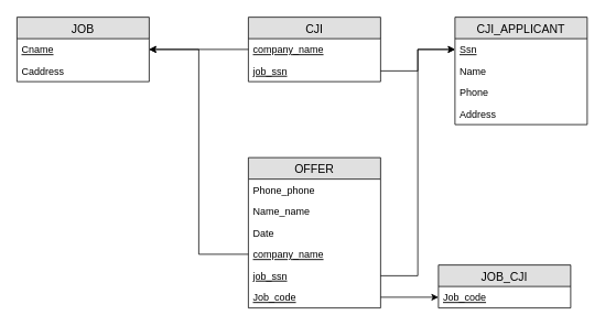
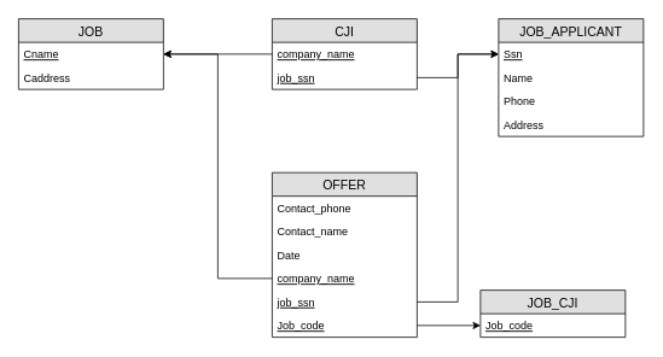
  <mxCell id="0" />
  <mxCell id="1" parent="0" />
  <mxCell id="2" value="JOB" style="swimlane;fontStyle=0;childLayout=stackLayout;horizontal=1;startSize=26;fillColor=#e0e0e0;horizontalStack=0;resizeParent=1;resizeParentMax=0;resizeLast=0;collapsible=1;marginBottom=0;swimlaneFillColor=#ffffff;align=center;fontSize=14;" vertex="1" parent="1"><mxGeometry x="20" y="20" width="160" height="78" as="geometry" /></mxCell>
  <mxCell id="3" value="Cname" style="text;strokeColor=none;fillColor=none;spacingLeft=4;spacingRight=4;overflow=hidden;rotatable=0;points=[[0,0.5],[1,0.5]];portConstraint=eastwest;fontSize=12;fontStyle=4" vertex="1" parent="2"><mxGeometry y="26" width="160" height="26" as="geometry" /></mxCell>
  <mxCell id="4" value="Caddress" style="text;strokeColor=none;fillColor=none;spacingLeft=4;spacingRight=4;overflow=hidden;rotatable=0;points=[[0,0.5],[1,0.5]];portConstraint=eastwest;fontSize=12;" vertex="1" parent="2"><mxGeometry y="52" width="160" height="26" as="geometry" /></mxCell>
- <mxCell id="5" value="CJI_APPLICANT" style="swimlane;fontStyle=0;childLayout=stackLayout;horizontal=1;startSize=26;fillColor=#e0e0e0;horizontalStack=0;resizeParent=1;resizeParentMax=0;resizeLast=0;collapsible=1;marginBottom=0;swimlaneFillColor=#ffffff;align=center;fontSize=14;" vertex="1" parent="1"><mxGeometry x="550" y="20" width="160" height="130" as="geometry" /></mxCell>
+ <mxCell id="5" value="JOB_APPLICANT" style="swimlane;fontStyle=0;childLayout=stackLayout;horizontal=1;startSize=26;fillColor=#e0e0e0;horizontalStack=0;resizeParent=1;resizeParentMax=0;resizeLast=0;collapsible=1;marginBottom=0;swimlaneFillColor=#ffffff;align=center;fontSize=14;" vertex="1" parent="1"><mxGeometry x="550" y="20" width="160" height="130" as="geometry" /></mxCell>
  <mxCell id="6" value="Ssn" style="text;strokeColor=none;fillColor=none;spacingLeft=4;spacingRight=4;overflow=hidden;rotatable=0;points=[[0,0.5],[1,0.5]];portConstraint=eastwest;fontSize=12;fontStyle=4" vertex="1" parent="5"><mxGeometry y="26" width="160" height="26" as="geometry" /></mxCell>
  <mxCell id="7" value="Name" style="text;strokeColor=none;fillColor=none;spacingLeft=4;spacingRight=4;overflow=hidden;rotatable=0;points=[[0,0.5],[1,0.5]];portConstraint=eastwest;fontSize=12;" vertex="1" parent="5"><mxGeometry y="52" width="160" height="26" as="geometry" /></mxCell>
  <mxCell id="8" value="Phone" style="text;strokeColor=none;fillColor=none;spacingLeft=4;spacingRight=4;overflow=hidden;rotatable=0;points=[[0,0.5],[1,0.5]];portConstraint=eastwest;fontSize=12;" vertex="1" parent="5"><mxGeometry y="78" width="160" height="26" as="geometry" /></mxCell>
  <mxCell id="9" value="Address" style="text;strokeColor=none;fillColor=none;spacingLeft=4;spacingRight=4;overflow=hidden;rotatable=0;points=[[0,0.5],[1,0.5]];portConstraint=eastwest;fontSize=12;" vertex="1" parent="5"><mxGeometry y="104" width="160" height="26" as="geometry" /></mxCell>
  <mxCell id="10" value="JOB_CJI" style="swimlane;fontStyle=0;childLayout=stackLayout;horizontal=1;startSize=26;fillColor=#e0e0e0;horizontalStack=0;resizeParent=1;resizeParentMax=0;resizeLast=0;collapsible=1;marginBottom=0;swimlaneFillColor=#ffffff;align=center;fontSize=14;" vertex="1" parent="1"><mxGeometry x="530" y="320" width="160" height="52" as="geometry" /></mxCell>
  <mxCell id="11" value="Job_code" style="text;strokeColor=none;fillColor=none;spacingLeft=4;spacingRight=4;overflow=hidden;rotatable=0;points=[[0,0.5],[1,0.5]];portConstraint=eastwest;fontSize=12;fontStyle=4" vertex="1" parent="10"><mxGeometry y="26" width="160" height="26" as="geometry" /></mxCell>
  <mxCell id="12" value="OFFER" style="swimlane;fontStyle=0;childLayout=stackLayout;horizontal=1;startSize=26;fillColor=#e0e0e0;horizontalStack=0;resizeParent=1;resizeParentMax=0;resizeLast=0;collapsible=1;marginBottom=0;swimlaneFillColor=#ffffff;align=center;fontSize=14;" vertex="1" parent="1"><mxGeometry x="300" y="190" width="160" height="182" as="geometry" /></mxCell>
- <mxCell id="13" value="Phone_phone" style="text;strokeColor=none;fillColor=none;spacingLeft=4;spacingRight=4;overflow=hidden;rotatable=0;points=[[0,0.5],[1,0.5]];portConstraint=eastwest;fontSize=12;fontStyle=0" vertex="1" parent="12"><mxGeometry y="26" width="160" height="26" as="geometry" /></mxCell>
- <mxCell id="14" value="Name_name" style="text;strokeColor=none;fillColor=none;spacingLeft=4;spacingRight=4;overflow=hidden;rotatable=0;points=[[0,0.5],[1,0.5]];portConstraint=eastwest;fontSize=12;fontStyle=0" vertex="1" parent="12"><mxGeometry y="52" width="160" height="26" as="geometry" /></mxCell>
+ <mxCell id="13" value="Contact_phone" style="text;strokeColor=none;fillColor=none;spacingLeft=4;spacingRight=4;overflow=hidden;rotatable=0;points=[[0,0.5],[1,0.5]];portConstraint=eastwest;fontSize=12;fontStyle=0" vertex="1" parent="12"><mxGeometry y="26" width="160" height="26" as="geometry" /></mxCell>
+ <mxCell id="14" value="Contact_name" style="text;strokeColor=none;fillColor=none;spacingLeft=4;spacingRight=4;overflow=hidden;rotatable=0;points=[[0,0.5],[1,0.5]];portConstraint=eastwest;fontSize=12;fontStyle=0" vertex="1" parent="12"><mxGeometry y="52" width="160" height="26" as="geometry" /></mxCell>
  <mxCell id="15" value="Date" style="text;strokeColor=none;fillColor=none;spacingLeft=4;spacingRight=4;overflow=hidden;rotatable=0;points=[[0,0.5],[1,0.5]];portConstraint=eastwest;fontSize=12;fontStyle=0" vertex="1" parent="12"><mxGeometry y="78" width="160" height="26" as="geometry" /></mxCell>
  <mxCell id="16" value="company_name" style="text;strokeColor=none;fillColor=none;spacingLeft=4;spacingRight=4;overflow=hidden;rotatable=0;points=[[0,0.5],[1,0.5]];portConstraint=eastwest;fontSize=12;fontStyle=4" vertex="1" parent="12"><mxGeometry y="104" width="160" height="26" as="geometry" /></mxCell>
  <mxCell id="17" value="job_ssn" style="text;strokeColor=none;fillColor=none;spacingLeft=4;spacingRight=4;overflow=hidden;rotatable=0;points=[[0,0.5],[1,0.5]];portConstraint=eastwest;fontSize=12;fontStyle=4" vertex="1" parent="12"><mxGeometry y="130" width="160" height="26" as="geometry" /></mxCell>
  <mxCell id="18" value="Job_code" style="text;strokeColor=none;fillColor=none;spacingLeft=4;spacingRight=4;overflow=hidden;rotatable=0;points=[[0,0.5],[1,0.5]];portConstraint=eastwest;fontSize=12;fontStyle=4" vertex="1" parent="12"><mxGeometry y="156" width="160" height="26" as="geometry" /></mxCell>
  <mxCell id="19" value="CJI" style="swimlane;fontStyle=0;childLayout=stackLayout;horizontal=1;startSize=26;fillColor=#e0e0e0;horizontalStack=0;resizeParent=1;resizeParentMax=0;resizeLast=0;collapsible=1;marginBottom=0;swimlaneFillColor=#ffffff;align=center;fontSize=14;swimlaneLine=1;" vertex="1" parent="1"><mxGeometry x="300" y="20" width="160" height="78" as="geometry" /></mxCell>
  <mxCell id="20" value="company_name" style="text;strokeColor=none;fillColor=none;spacingLeft=4;spacingRight=4;overflow=hidden;rotatable=0;points=[[0,0.5],[1,0.5]];portConstraint=eastwest;fontSize=12;fontStyle=4" vertex="1" parent="19"><mxGeometry y="26" width="160" height="26" as="geometry" /></mxCell>
  <mxCell id="21" value="job_ssn" style="text;strokeColor=none;fillColor=none;spacingLeft=4;spacingRight=4;overflow=hidden;rotatable=0;points=[[0,0.5],[1,0.5]];portConstraint=eastwest;fontSize=12;fontStyle=4" vertex="1" parent="19"><mxGeometry y="52" width="160" height="26" as="geometry" /></mxCell>
  <mxCell id="22" style="edgeStyle=orthogonalEdgeStyle;rounded=0;orthogonalLoop=1;jettySize=auto;html=1;exitX=0;exitY=0.5;exitDx=0;exitDy=0;" edge="1" parent="1" source="20" target="3"><mxGeometry relative="1" as="geometry" /></mxCell>
  <mxCell id="23" style="edgeStyle=orthogonalEdgeStyle;rounded=0;orthogonalLoop=1;jettySize=auto;html=1;exitX=1;exitY=0.5;exitDx=0;exitDy=0;" edge="1" parent="1" source="21" target="6"><mxGeometry relative="1" as="geometry" /></mxCell>
  <mxCell id="24" style="edgeStyle=orthogonalEdgeStyle;rounded=0;orthogonalLoop=1;jettySize=auto;html=1;exitX=1;exitY=0.5;exitDx=0;exitDy=0;" edge="1" parent="1" source="18" target="11"><mxGeometry relative="1" as="geometry" /></mxCell>
  <mxCell id="25" style="edgeStyle=orthogonalEdgeStyle;rounded=0;orthogonalLoop=1;jettySize=auto;html=1;exitX=0;exitY=0.5;exitDx=0;exitDy=0;" edge="1" parent="1" source="16" target="3"><mxGeometry relative="1" as="geometry" /></mxCell>
  <mxCell id="26" style="edgeStyle=orthogonalEdgeStyle;rounded=0;orthogonalLoop=1;jettySize=auto;html=1;exitX=1;exitY=0.5;exitDx=0;exitDy=0;" edge="1" parent="1" source="17" target="6"><mxGeometry relative="1" as="geometry" /></mxCell>
